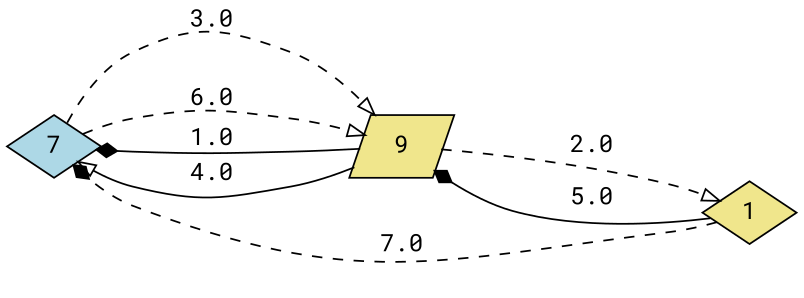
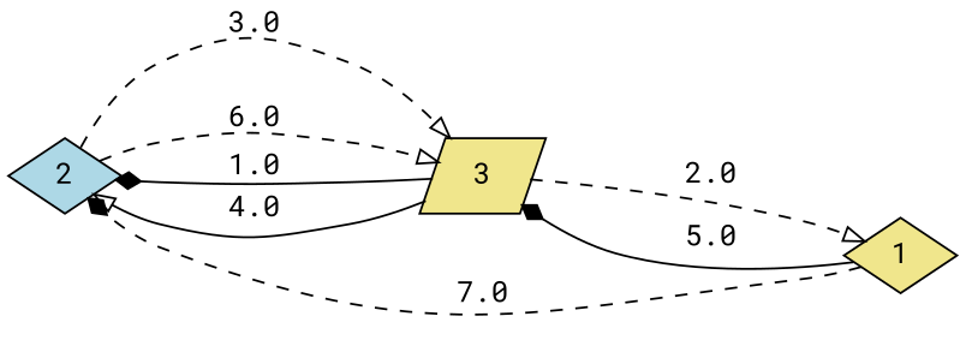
  digraph {
    fontname="Roboto Mono"
    rankdir=LR
    node [fillcolor=khaki fontname="Roboto Mono" shape=diamond style=filled]
    edge [arrowhead=onormal fontname="Roboto Mono" style=dashed]
-   2 [fillcolor=lightblue label=7]
+   2 [fillcolor=lightblue]
    1
-   3 [shape=parallelogram label=9]
+   3 [shape=parallelogram]
    2 -> 3 [label="    3.0    "]
    2 -> 3 [label="    6.0    "]
    1 -> 2 [arrowhead=diamond label="    7.0    "]
    1 -> 3 [arrowhead=diamond label="    5.0    " style=""]
    3 -> 2 [arrowhead=diamond label="    1.0    " style=""]
    3 -> 2 [label="    4.0    " style=""]
    3 -> 1 [label="    2.0    "]
  }
